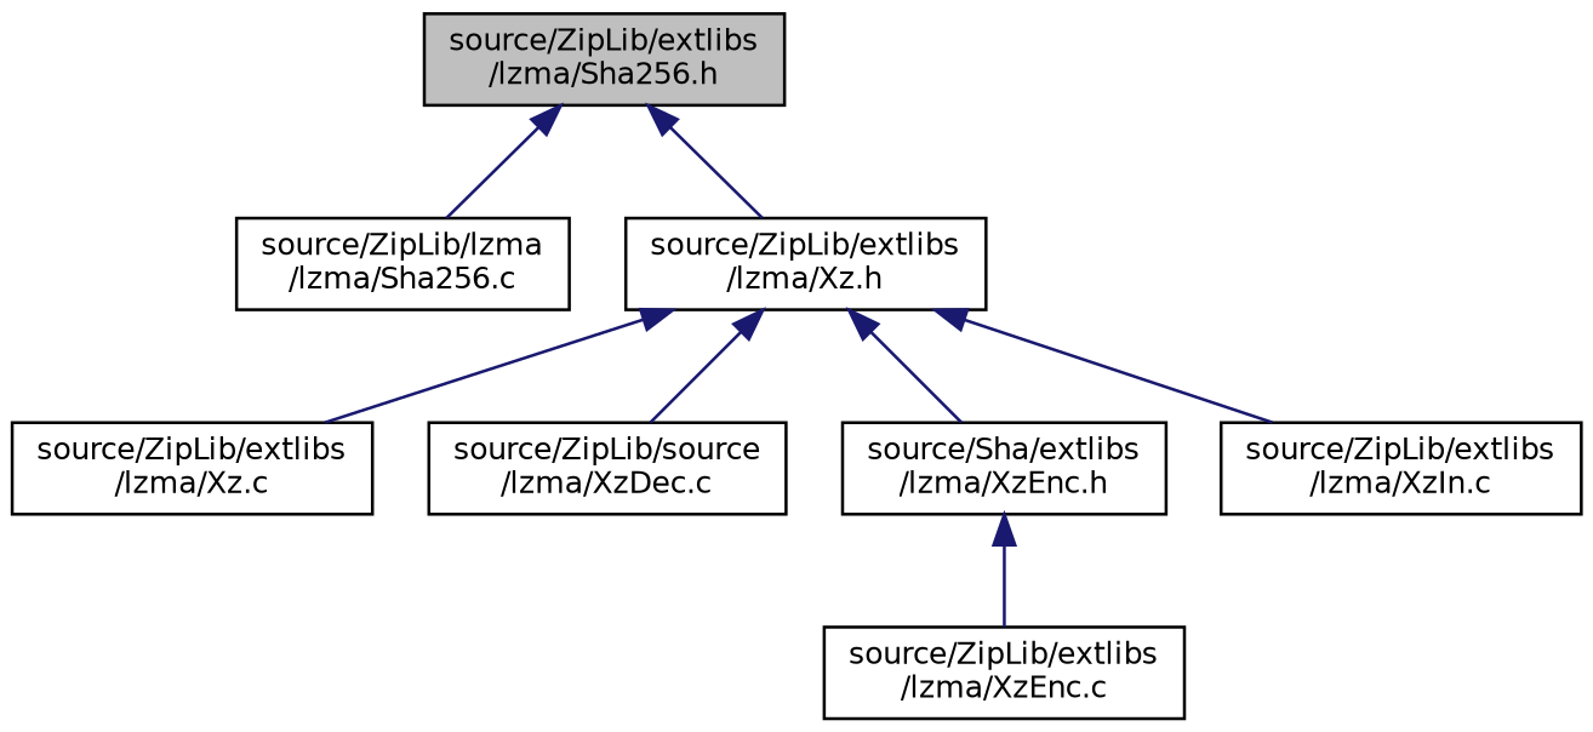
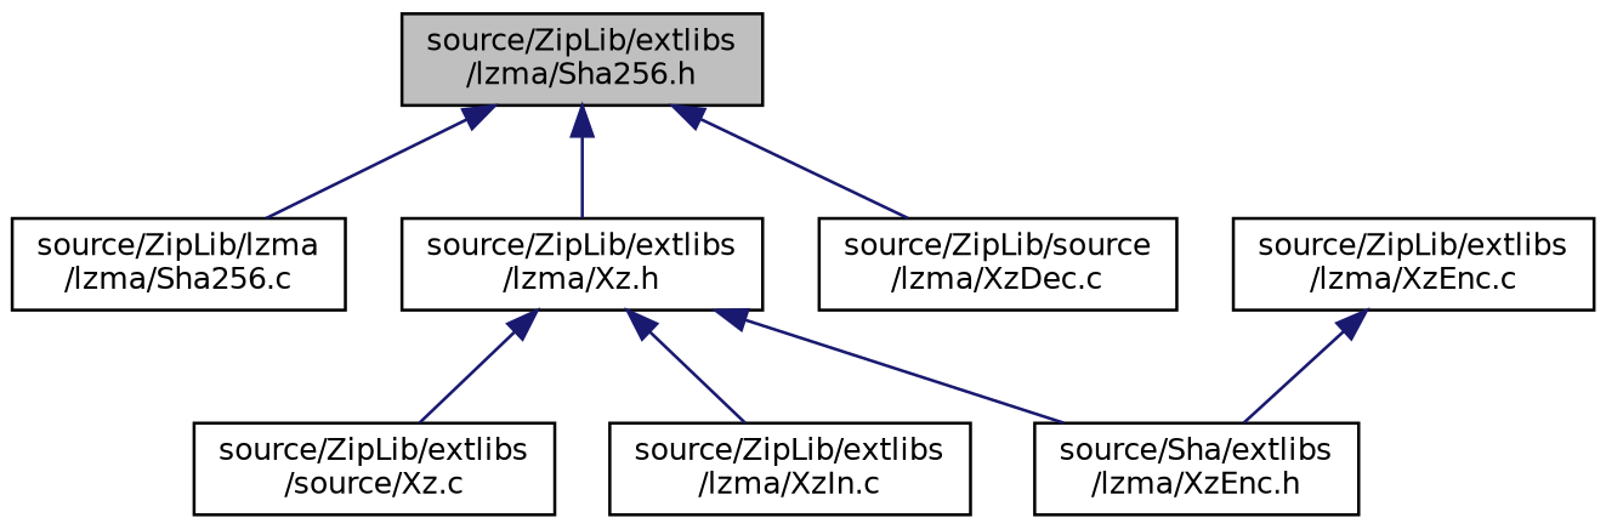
  digraph {
    node [color=black fillcolor=white fontname=Helvetica fontsize=10 shape=record style=filled]
    edge [color=midnightblue dir=back fontname=Helvetica fontsize=10 labelfontname=Helvetica labelfontsize=10 style=solid]
    n1 [fillcolor=grey75 fontcolor=black height=0.2 label="source/ZipLib/extlibs\l/lzma/Sha256.h" width=0.4]
    n2 [height=0.2 label="source/ZipLib/lzma\l/lzma/Sha256.c" width=0.4]
    n3 [height=0.2 label="source/ZipLib/extlibs\l/lzma/Xz.h" width=0.4]
-   n4 [height=0.2 label="source/ZipLib/extlibs\l/lzma/Xz.c" width=0.4]
+   n4 [height=0.2 label="source/ZipLib/extlibs\l/source/Xz.c" width=0.4]
    n5 [height=0.2 label="source/ZipLib/source\l/lzma/XzDec.c" width=0.4]
    n6 [height=0.2 label="source/Sha/extlibs\l/lzma/XzEnc.h" width=0.4]
    n7 [height=0.2 label="source/ZipLib/extlibs\l/lzma/XzIn.c" width=0.4]
    n8 [height=0.2 label="source/ZipLib/extlibs\l/lzma/XzEnc.c" width=0.4]
    n1 -> n2
    n1 -> n3
    n3 -> n4
-   n3 -> n5
+   n1 -> n5
    n3 -> n6
    n3 -> n7
-   n6 -> n8
+   n8 -> n6
  }
